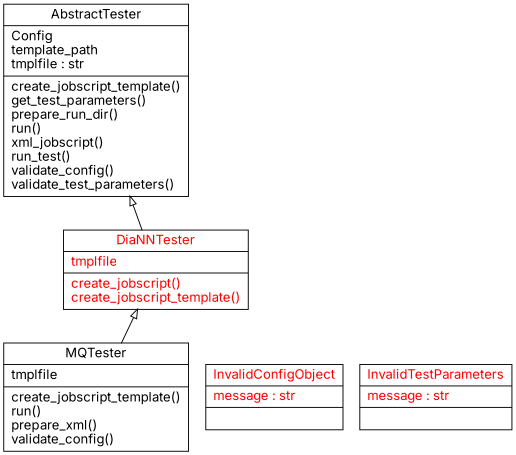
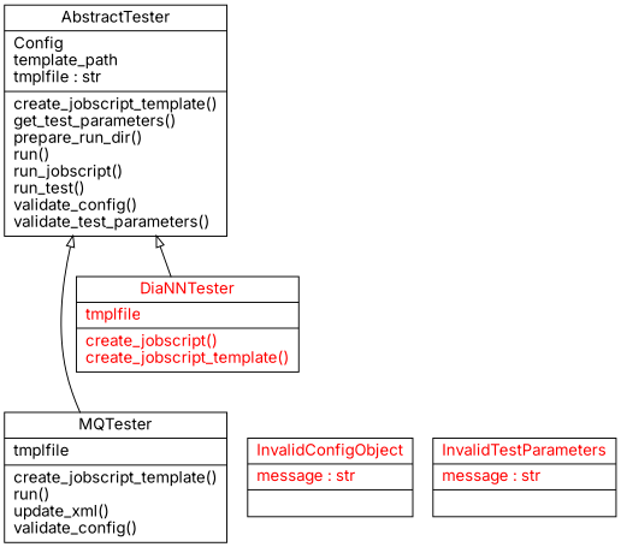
  digraph {
    fontname=Inter
    rankdir=BT
    node [fontname=Inter shape=record fontcolor=red]
    edge [arrowhead=empty arrowtail=none fontname=Inter]
-   n1 [label="{AbstractTester|Config\ltemplate_path\ltmplfile : str\l|create_jobscript_template()\lget_test_parameters()\lprepare_run_dir()\lrun()\lxml_jobscript()\lrun_test()\lvalidate_config()\lvalidate_test_parameters()\l}" fontcolor=""]
+   n1 [label="{AbstractTester|Config\ltemplate_path\ltmplfile : str\l|create_jobscript_template()\lget_test_parameters()\lprepare_run_dir()\lrun()\lrun_jobscript()\lrun_test()\lvalidate_config()\lvalidate_test_parameters()\l}" fontcolor=""]
    n2 [label="{DiaNNTester|tmplfile\l|create_jobscript()\lcreate_jobscript_template()\l}"]
    n3 [label="{InvalidConfigObject|message : str\l|}"]
    n4 [label="{InvalidTestParameters|message : str\l|}"]
-   n5 [label="{MQTester|tmplfile\l|create_jobscript_template()\lrun()\lprepare_xml()\lvalidate_config()\l}" fontcolor=""]
+   n5 [label="{MQTester|tmplfile\l|create_jobscript_template()\lrun()\lupdate_xml()\lvalidate_config()\l}" fontcolor=""]
    n2 -> n1
-   n5 -> n2
+   n5 -> n1
  }
